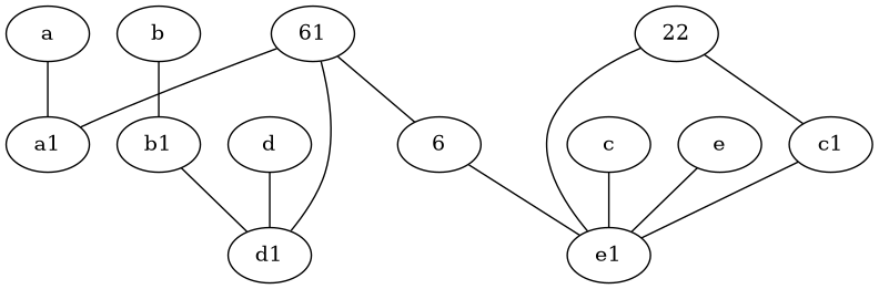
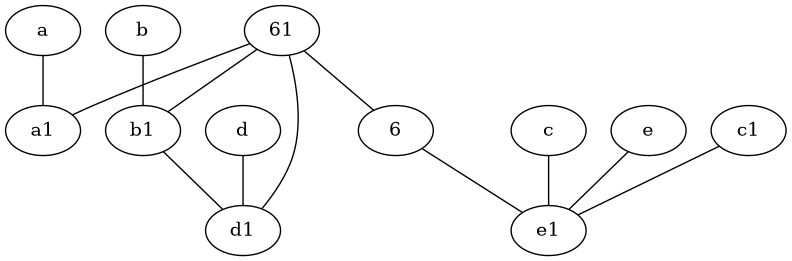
  graph {
    node [labelfontsize=50]
    a
    a1
    6
    e1
-   22
    c1
    b1
    d1
    n9 [label=61]
    b
    c
    e
    d
    a -- a1
    6 -- e1
-   22 -- e1
-   22 -- c1
    c1 -- e1
    b1 -- d1
    n9 -- a1
    n9 -- 6
+   n9 -- b1
    n9 -- d1
    b -- b1
    c -- e1
    e -- e1
    d -- d1
  }
